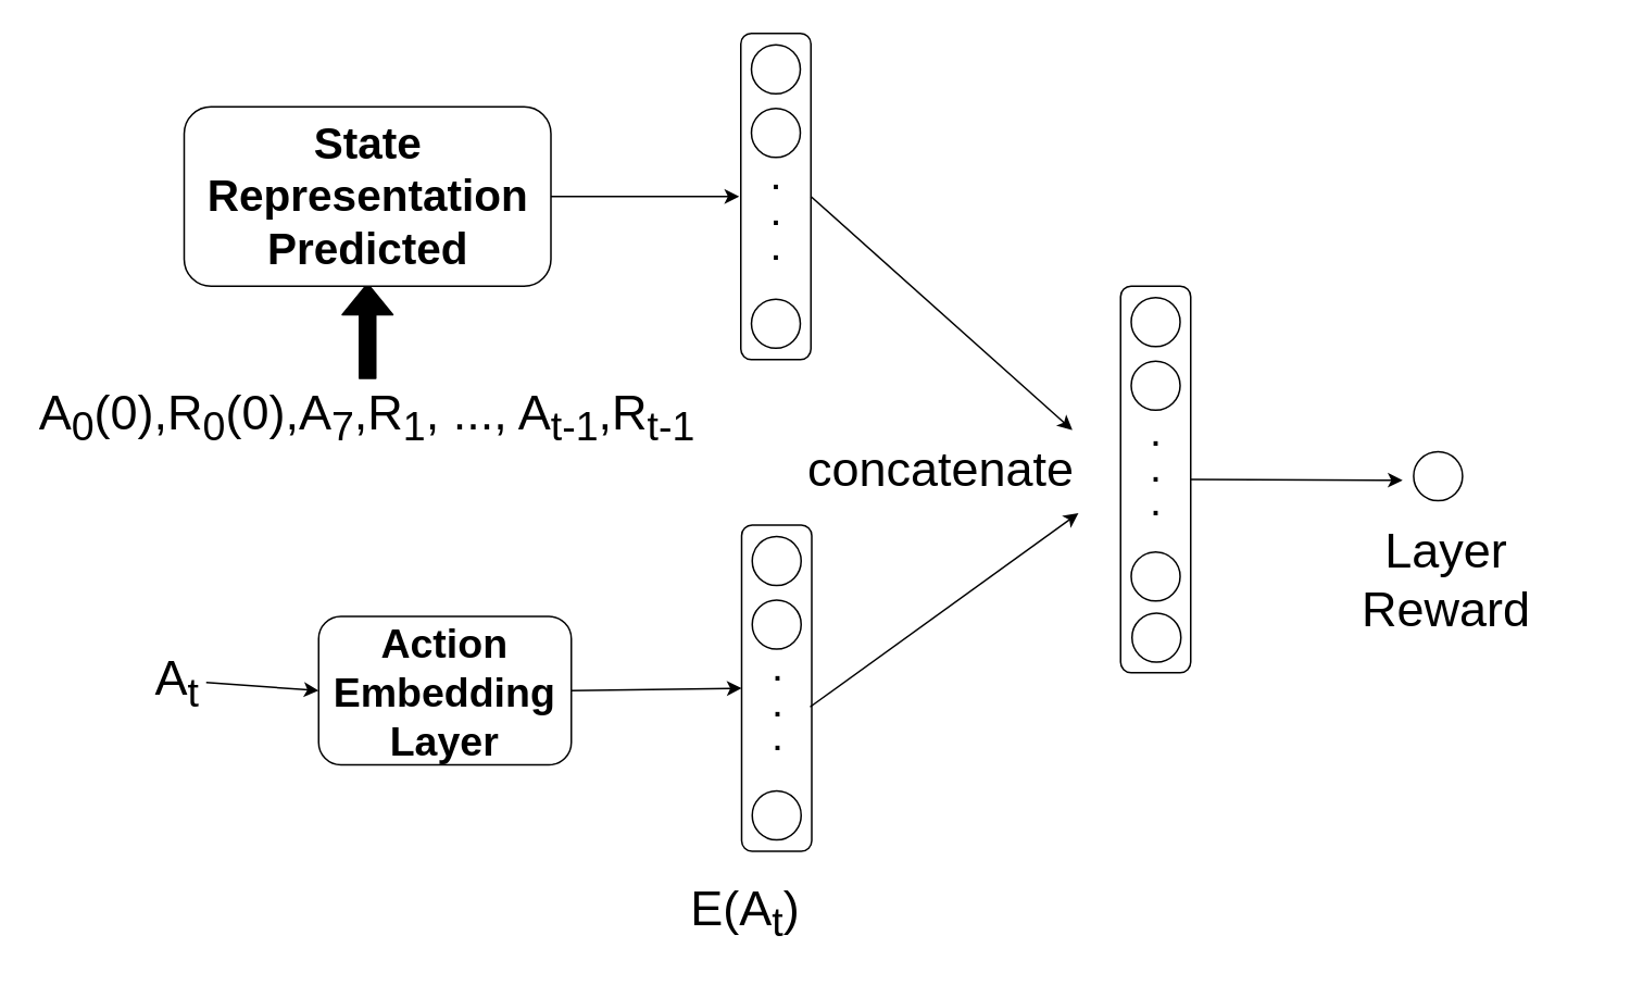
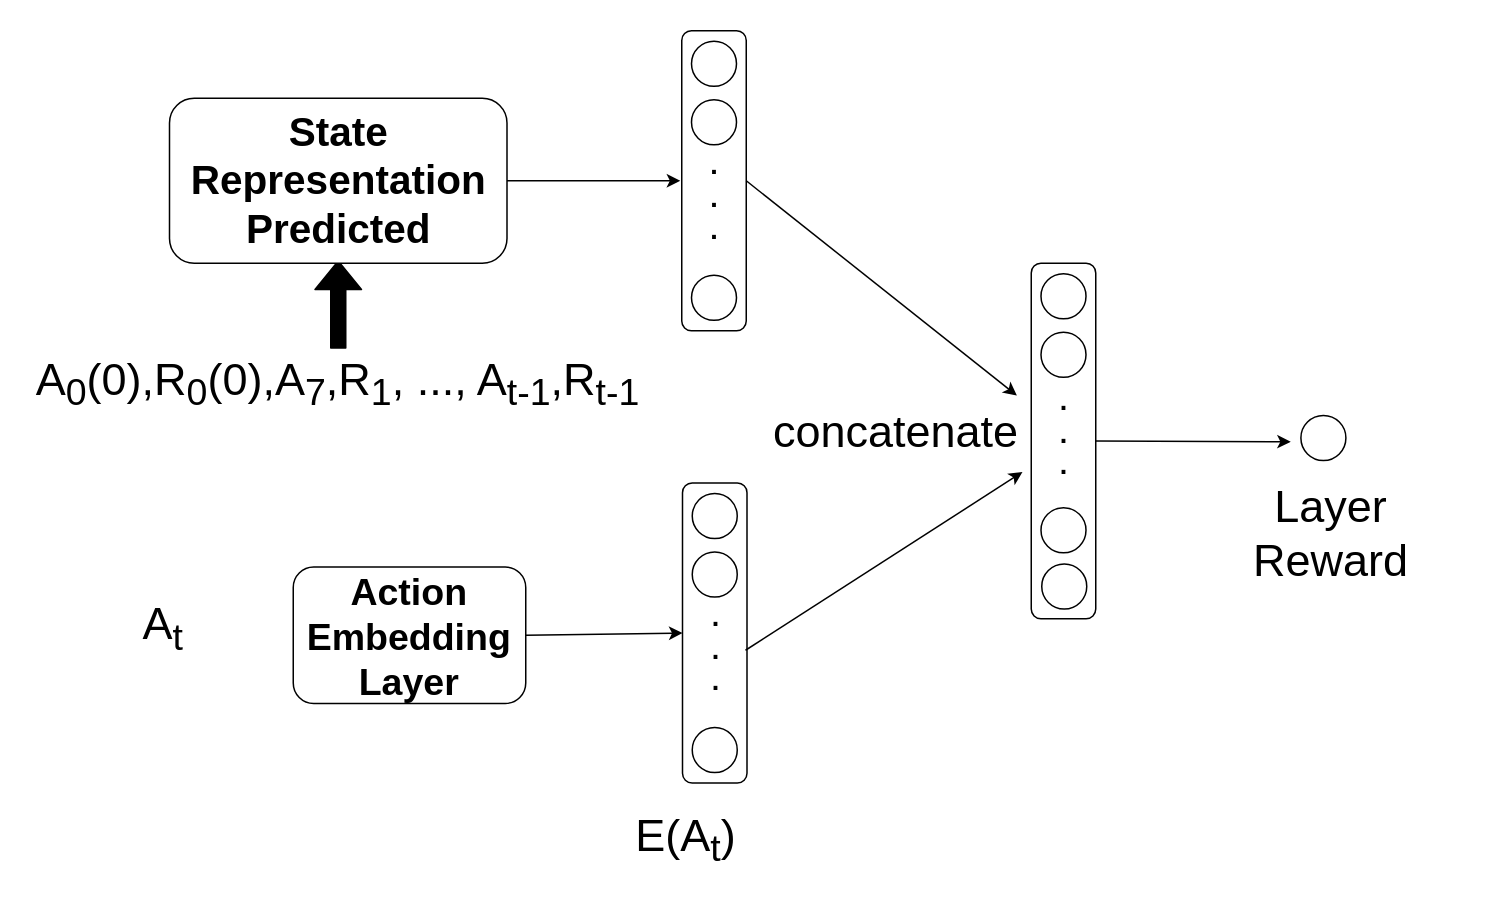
  <mxCell id="0" />
  <mxCell id="1" parent="0" />
  <mxCell id="2" value="&lt;font style=&quot;font-size: 30px&quot;&gt;&lt;font style=&quot;font-size: 30px&quot;&gt;A&lt;sub&gt;0&lt;/sub&gt;(0),R&lt;sub&gt;0&lt;/sub&gt;(0),A&lt;sub&gt;7&lt;/sub&gt;,R&lt;sub&gt;1&lt;/sub&gt;, ..., A&lt;/font&gt;&lt;font style=&quot;font-size: 30px&quot;&gt;&lt;sub&gt;t-1&lt;/sub&gt;,R&lt;sub&gt;t-1&lt;/sub&gt;&lt;/font&gt;&lt;/font&gt;" style="text;html=1;strokeColor=none;fillColor=none;align=center;verticalAlign=middle;whiteSpace=wrap;rounded=0;" vertex="1" parent="1"><mxGeometry x="20" y="239.5" width="410" height="30" as="geometry" /></mxCell>
  <mxCell id="3" value="" style="shape=flexArrow;endArrow=classic;html=1;fillColor=#000000;" edge="1" parent="1"><mxGeometry width="50" height="50" relative="1" as="geometry"><mxPoint x="225" y="232" as="sourcePoint" /><mxPoint x="225" y="173" as="targetPoint" /></mxGeometry></mxCell>
  <mxCell id="4" value="&lt;font style=&quot;font-size: 27px&quot;&gt;&lt;b&gt;State Representation Predicted&lt;/b&gt;&lt;/font&gt;" style="rounded=1;whiteSpace=wrap;html=1;" vertex="1" parent="1"><mxGeometry x="112.5" y="65" width="225" height="110" as="geometry" /></mxCell>
  <mxCell id="5" value="&lt;span style=&quot;font-size: 30px&quot;&gt;Layer Reward&lt;/span&gt;" style="text;html=1;strokeColor=none;fillColor=none;align=center;verticalAlign=middle;whiteSpace=wrap;rounded=0;" vertex="1" parent="1"><mxGeometry x="797.269" y="333.5" width="180" height="42" as="geometry" /></mxCell>
  <mxCell id="6" value="" style="endArrow=classic;html=1;fillColor=#000000;exitX=1;exitY=0.5;exitDx=0;exitDy=0;entryX=0.5;entryY=1;entryDx=0;entryDy=0;" edge="1" parent="1" source="4"><mxGeometry width="50" height="50" relative="1" as="geometry"><mxPoint x="30" y="362" as="sourcePoint" /><mxPoint x="453" y="120" as="targetPoint" /></mxGeometry></mxCell>
  <mxCell id="7" value="" style="rounded=1;whiteSpace=wrap;html=1;direction=south;" vertex="1" parent="1"><mxGeometry x="454" y="20" width="43" height="200" as="geometry" /></mxCell>
  <mxCell id="8" value="" style="ellipse;whiteSpace=wrap;html=1;aspect=fixed;" vertex="1" parent="1"><mxGeometry x="460.5" y="27" width="30" height="30" as="geometry" /></mxCell>
  <mxCell id="9" value="" style="ellipse;whiteSpace=wrap;html=1;aspect=fixed;" vertex="1" parent="1"><mxGeometry x="460.5" y="66" width="30" height="30" as="geometry" /></mxCell>
  <mxCell id="10" value="" style="ellipse;whiteSpace=wrap;html=1;aspect=fixed;" vertex="1" parent="1"><mxGeometry x="460.5" y="183" width="30" height="30" as="geometry" /></mxCell>
  <mxCell id="11" value="&lt;font style=&quot;font-size: 18px&quot;&gt;&lt;b&gt;.&lt;br&gt;.&lt;br&gt;.&lt;/b&gt;&lt;/font&gt;&lt;br&gt;" style="text;html=1;strokeColor=none;fillColor=none;align=center;verticalAlign=middle;whiteSpace=wrap;rounded=0;" vertex="1" parent="1"><mxGeometry x="456" y="123" width="40" height="17" as="geometry" /></mxCell>
  <mxCell id="12" value="" style="ellipse;whiteSpace=wrap;html=1;aspect=fixed;" vertex="1" parent="1"><mxGeometry x="866.769" y="276.5" width="30" height="30" as="geometry" /></mxCell>
  <mxCell id="13" value="&lt;font style=&quot;font-size: 30px&quot;&gt;&lt;font style=&quot;font-size: 30px&quot;&gt;A&lt;/font&gt;&lt;font style=&quot;font-size: 30px&quot;&gt;&lt;sub&gt;t&lt;/sub&gt;&lt;/font&gt;&lt;/font&gt;" style="text;html=1;strokeColor=none;fillColor=none;align=center;verticalAlign=middle;whiteSpace=wrap;rounded=0;" vertex="1" parent="1"><mxGeometry x="91" y="398" width="35" height="40" as="geometry" /></mxCell>
- <mxCell id="14" value="" style="endArrow=classic;html=1;fillColor=#000000;exitX=1;exitY=0.5;exitDx=0;exitDy=0;entryX=0;entryY=0.5;entryDx=0;entryDy=0;" edge="1" parent="1" source="13" target="15"><mxGeometry width="50" height="50" relative="1" as="geometry"><mxPoint x="-108.5" y="481.5" as="sourcePoint" /><mxPoint x="111.5" y="471.5" as="targetPoint" /></mxGeometry></mxCell>
  <mxCell id="15" value="&lt;b&gt;&lt;font style=&quot;font-size: 25px&quot;&gt;Action Embedding Layer&lt;/font&gt;&lt;/b&gt;" style="rounded=1;whiteSpace=wrap;html=1;" vertex="1" parent="1"><mxGeometry x="195" y="377.5" width="155" height="91" as="geometry" /></mxCell>
  <mxCell id="16" value="" style="rounded=1;whiteSpace=wrap;html=1;direction=south;" vertex="1" parent="1"><mxGeometry x="454.5" y="321.5" width="43" height="200" as="geometry" /></mxCell>
  <mxCell id="17" value="" style="ellipse;whiteSpace=wrap;html=1;aspect=fixed;" vertex="1" parent="1"><mxGeometry x="461" y="328.5" width="30" height="30" as="geometry" /></mxCell>
  <mxCell id="18" value="" style="ellipse;whiteSpace=wrap;html=1;aspect=fixed;" vertex="1" parent="1"><mxGeometry x="461" y="367.5" width="30" height="30" as="geometry" /></mxCell>
  <mxCell id="19" value="" style="ellipse;whiteSpace=wrap;html=1;aspect=fixed;" vertex="1" parent="1"><mxGeometry x="461" y="484.5" width="30" height="30" as="geometry" /></mxCell>
  <mxCell id="20" value="&lt;font style=&quot;font-size: 18px&quot;&gt;&lt;b&gt;.&lt;br&gt;.&lt;br&gt;.&lt;/b&gt;&lt;/font&gt;&lt;br&gt;" style="text;html=1;strokeColor=none;fillColor=none;align=center;verticalAlign=middle;whiteSpace=wrap;rounded=0;" vertex="1" parent="1"><mxGeometry x="456.5" y="424.5" width="40" height="17" as="geometry" /></mxCell>
  <mxCell id="21" value="&lt;font style=&quot;font-size: 30px&quot;&gt;E(A&lt;sub&gt;t&lt;/sub&gt;)&lt;/font&gt;" style="text;html=1;strokeColor=none;fillColor=none;align=center;verticalAlign=middle;whiteSpace=wrap;rounded=0;" vertex="1" parent="1"><mxGeometry x="426.5" y="535" width="60" height="47" as="geometry" /></mxCell>
  <mxCell id="22" value="" style="endArrow=classic;html=1;fillColor=#000000;exitX=1;exitY=0.5;exitDx=0;exitDy=0;entryX=0.5;entryY=1;entryDx=0;entryDy=0;" edge="1" parent="1" source="15" target="16"><mxGeometry width="50" height="50" relative="1" as="geometry"><mxPoint x="30" y="664" as="sourcePoint" /><mxPoint x="450" y="410" as="targetPoint" /></mxGeometry></mxCell>
  <mxCell id="23" value="" style="endArrow=classic;html=1;fillColor=#000000;exitX=0.5;exitY=0;exitDx=0;exitDy=0;entryX=0.976;entryY=0.005;entryDx=0;entryDy=0;entryPerimeter=0;" edge="1" parent="1" source="7" target="31"><mxGeometry width="50" height="50" relative="1" as="geometry"><mxPoint x="30" y="652" as="sourcePoint" /><mxPoint x="670" y="252" as="targetPoint" /></mxGeometry></mxCell>
  <mxCell id="24" value="" style="endArrow=classic;html=1;fillColor=#000000;exitX=1;exitY=0.5;exitDx=0;exitDy=0;entryX=0.998;entryY=1.089;entryDx=0;entryDy=0;entryPerimeter=0;" edge="1" parent="1" source="20" target="31"><mxGeometry width="50" height="50" relative="1" as="geometry"><mxPoint x="30" y="652" as="sourcePoint" /><mxPoint x="670" y="322" as="targetPoint" /></mxGeometry></mxCell>
  <mxCell id="25" value="" style="rounded=1;whiteSpace=wrap;html=1;direction=south;" vertex="1" parent="1"><mxGeometry x="687" y="175" width="43" height="237" as="geometry" /></mxCell>
  <mxCell id="26" value="" style="ellipse;whiteSpace=wrap;html=1;aspect=fixed;" vertex="1" parent="1"><mxGeometry x="693.5" y="182" width="30" height="30" as="geometry" /></mxCell>
  <mxCell id="27" value="" style="ellipse;whiteSpace=wrap;html=1;aspect=fixed;" vertex="1" parent="1"><mxGeometry x="693.5" y="221" width="30" height="30" as="geometry" /></mxCell>
  <mxCell id="28" value="" style="ellipse;whiteSpace=wrap;html=1;aspect=fixed;" vertex="1" parent="1"><mxGeometry x="693.5" y="338" width="30" height="30" as="geometry" /></mxCell>
  <mxCell id="29" value="&lt;font style=&quot;font-size: 18px&quot;&gt;&lt;b&gt;.&lt;br&gt;.&lt;br&gt;.&lt;/b&gt;&lt;/font&gt;&lt;br&gt;" style="text;html=1;strokeColor=none;fillColor=none;align=center;verticalAlign=middle;whiteSpace=wrap;rounded=0;" vertex="1" parent="1"><mxGeometry x="689" y="280" width="40" height="17" as="geometry" /></mxCell>
  <mxCell id="30" value="" style="ellipse;whiteSpace=wrap;html=1;aspect=fixed;" vertex="1" parent="1"><mxGeometry x="694" y="375.5" width="30" height="30" as="geometry" /></mxCell>
- <mxCell id="31" value="&lt;font style=&quot;font-size: 30px&quot;&gt;concatenate&lt;/font&gt;" style="text;html=1;strokeColor=none;fillColor=none;align=center;verticalAlign=middle;whiteSpace=wrap;rounded=0;dashed=1;" vertex="1" parent="1"><mxGeometry x="491.5" y="263" width="170" height="47" as="geometry" /></mxCell>
+ <mxCell id="31" value="&lt;font style=&quot;font-size: 30px&quot;&gt;concatenate&lt;/font&gt;" style="text;html=1;strokeColor=none;fillColor=none;align=center;verticalAlign=middle;whiteSpace=wrap;rounded=0;dashed=1;" vertex="1" parent="1"><mxGeometry x="511.5" y="263" width="170" height="47" as="geometry" /></mxCell>
  <mxCell id="32" value="" style="endArrow=classic;html=1;fillColor=#000000;exitX=0.5;exitY=0;exitDx=0;exitDy=0;" edge="1" parent="1" source="25"><mxGeometry width="50" height="50" relative="1" as="geometry"><mxPoint x="30" y="652" as="sourcePoint" /><mxPoint x="860" y="294" as="targetPoint" /></mxGeometry></mxCell>
